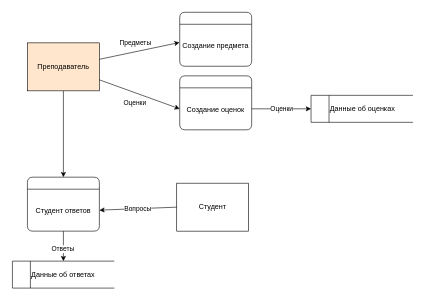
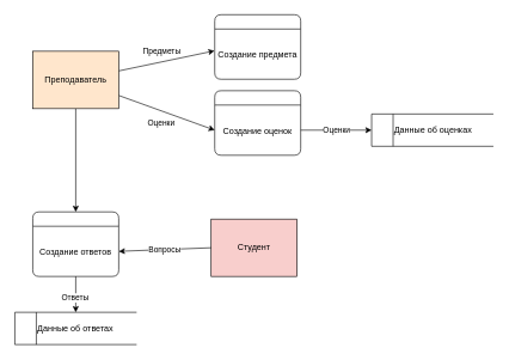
  <mxCell id="0" />
  <mxCell id="1" parent="0" />
  <mxCell id="2" style="rounded=0;orthogonalLoop=1;jettySize=auto;html=1;entryX=-0.003;entryY=0.434;entryDx=0;entryDy=0;entryPerimeter=0;" parent="1" source="6" target="11" edge="1"><mxGeometry relative="1" as="geometry" /></mxCell>
  <mxCell id="3" value="Предметы" style="edgeLabel;html=1;align=center;verticalAlign=middle;resizable=0;points=[];" parent="2" vertex="1" connectable="0"><mxGeometry x="0.141" y="1" relative="1" as="geometry"><mxPoint x="-17" y="-11" as="offset" /></mxGeometry></mxCell>
  <mxCell id="4" value="Оценки" style="edgeStyle=none;rounded=0;orthogonalLoop=1;jettySize=auto;html=1;entryX=0;entryY=0.5;entryDx=0;entryDy=0;" parent="1" source="6" target="9" edge="1"><mxGeometry x="-0.038" y="-16" relative="1" as="geometry"><mxPoint as="offset" /></mxGeometry></mxCell>
  <mxCell id="5" style="edgeStyle=none;rounded=0;orthogonalLoop=1;jettySize=auto;html=1;entryX=0.5;entryY=0;entryDx=0;entryDy=0;exitX=0.5;exitY=1;exitDx=0;exitDy=0;" parent="1" source="6" target="16" edge="1"><mxGeometry relative="1" as="geometry"><mxPoint x="55" y="281.425" as="sourcePoint" /></mxGeometry></mxCell>
  <mxCell id="6" value="Преподаватель" style="rounded=0;whiteSpace=wrap;html=1;fillColor=#ffe6cc;" parent="1" vertex="1"><mxGeometry x="45" y="71" width="120" height="80" as="geometry" /></mxCell>
- <mxCell id="7" value="Студент" style="rounded=0;whiteSpace=wrap;html=1;" parent="1" vertex="1"><mxGeometry x="294" y="305" width="120" height="80" as="geometry" /></mxCell>
+ <mxCell id="7" value="Студент" style="rounded=0;whiteSpace=wrap;html=1;fillColor=#f8cecc;" parent="1" vertex="1"><mxGeometry x="294" y="305" width="120" height="80" as="geometry" /></mxCell>
  <mxCell id="8" value="" style="swimlane;fontStyle=0;childLayout=stackLayout;horizontal=1;startSize=20;horizontalStack=0;resizeParent=1;resizeParentMax=0;resizeLast=0;collapsible=1;marginBottom=0;rounded=1;" parent="1" vertex="1"><mxGeometry x="299" y="126" width="120" height="90" as="geometry"><mxRectangle x="-680" y="360" width="50" height="30" as="alternateBounds" /></mxGeometry></mxCell>
  <mxCell id="9" value="Создание оценок" style="text;strokeColor=none;fillColor=none;align=center;verticalAlign=middle;spacingLeft=4;spacingRight=4;overflow=hidden;points=[[0,0.5],[1,0.5]];portConstraint=eastwest;rotatable=0;" parent="8" vertex="1"><mxGeometry y="20" width="120" height="70" as="geometry" /></mxCell>
  <mxCell id="10" value="" style="swimlane;fontStyle=0;childLayout=stackLayout;horizontal=1;startSize=20;horizontalStack=0;resizeParent=1;resizeParentMax=0;resizeLast=0;collapsible=1;marginBottom=0;rounded=1;" parent="1" vertex="1"><mxGeometry x="299" y="20" width="120" height="90" as="geometry"><mxRectangle x="-680" y="360" width="50" height="30" as="alternateBounds" /></mxGeometry></mxCell>
  <mxCell id="11" value="Создание предмета" style="text;strokeColor=none;fillColor=none;align=center;verticalAlign=middle;spacingLeft=4;spacingRight=4;overflow=hidden;points=[[0,0.5],[1,0.5]];portConstraint=eastwest;rotatable=0;" parent="10" vertex="1"><mxGeometry y="20" width="120" height="70" as="geometry" /></mxCell>
  <mxCell id="12" value="&lt;span style=&quot;white-space: pre;&quot;&gt;&#09;&lt;/span&gt;Данные об оценках" style="html=1;dashed=0;whitespace=wrap;shape=mxgraph.dfd.dataStoreID;align=left;spacingLeft=3;points=[[0,0],[0.5,0],[1,0],[0,0.5],[1,0.5],[0,1],[0.5,1],[1,1]];" parent="1" vertex="1"><mxGeometry x="518" y="158.5" width="170" height="45" as="geometry" /></mxCell>
  <mxCell id="13" value="Оценки" style="edgeStyle=none;rounded=0;orthogonalLoop=1;jettySize=auto;html=1;entryX=0;entryY=0.5;entryDx=0;entryDy=0;" parent="1" source="9" target="12" edge="1"><mxGeometry relative="1" as="geometry" /></mxCell>
  <mxCell id="14" value="Вопросы" style="edgeStyle=none;rounded=0;orthogonalLoop=1;jettySize=auto;html=1;entryX=1;entryY=0.5;entryDx=0;entryDy=0;exitX=0;exitY=0.5;exitDx=0;exitDy=0;" parent="1" source="7" target="17" edge="1"><mxGeometry relative="1" as="geometry"><mxPoint x="-81.195" y="415" as="sourcePoint" /></mxGeometry></mxCell>
  <mxCell id="15" value="Ответы" style="edgeStyle=none;rounded=0;orthogonalLoop=1;jettySize=auto;html=1;entryX=0.5;entryY=0;entryDx=0;entryDy=0;" parent="1" source="16" target="18" edge="1"><mxGeometry x="0.2" y="-1" relative="1" as="geometry"><mxPoint as="offset" /></mxGeometry></mxCell>
  <mxCell id="16" value="" style="swimlane;fontStyle=0;childLayout=stackLayout;horizontal=1;startSize=20;horizontalStack=0;resizeParent=1;resizeParentMax=0;resizeLast=0;collapsible=1;marginBottom=0;rounded=1;" parent="1" vertex="1"><mxGeometry x="45" y="295" width="120" height="90" as="geometry"><mxRectangle x="-680" y="360" width="50" height="30" as="alternateBounds" /></mxGeometry></mxCell>
- <mxCell id="17" value="Студент ответов" style="text;strokeColor=none;fillColor=none;align=center;verticalAlign=middle;spacingLeft=4;spacingRight=4;overflow=hidden;points=[[0,0.5],[1,0.5]];portConstraint=eastwest;rotatable=0;" parent="16" vertex="1"><mxGeometry y="20" width="120" height="70" as="geometry" /></mxCell>
+ <mxCell id="17" value="Создание ответов" style="text;strokeColor=none;fillColor=none;align=center;verticalAlign=middle;spacingLeft=4;spacingRight=4;overflow=hidden;points=[[0,0.5],[1,0.5]];portConstraint=eastwest;rotatable=0;" parent="16" vertex="1"><mxGeometry y="20" width="120" height="70" as="geometry" /></mxCell>
  <mxCell id="18" value="&lt;span style=&quot;white-space: pre;&quot;&gt;&#09;&lt;/span&gt;Данные об ответах" style="html=1;dashed=0;whitespace=wrap;shape=mxgraph.dfd.dataStoreID;align=left;spacingLeft=3;points=[[0,0],[0.5,0],[1,0],[0,0.5],[1,0.5],[0,1],[0.5,1],[1,1]];" parent="1" vertex="1"><mxGeometry x="20" y="435" width="170" height="45" as="geometry" /></mxCell>
